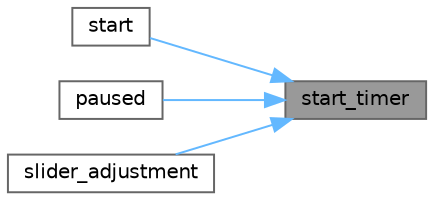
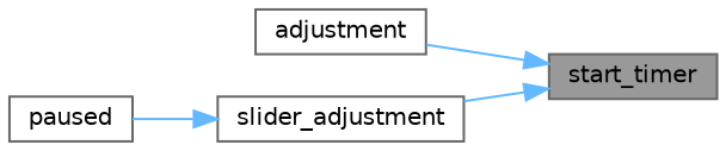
  digraph {
    rankdir=RL
    node [color=grey40 fillcolor=white fontname=Helvetica fontsize=10 shape=box style=filled]
    edge [color=steelblue1 dir=back fontname=Helvetica fontsize=10 labelfontname=Helvetica labelfontsize=10 style=solid]
    n1 [color=gray40 fillcolor=grey60 fontcolor=black height=0.2 label=start_timer width=0.4]
-   n2 [height=0.2 label=start width=0.4]
+   n2 [height=0.2 label=adjustment width=0.4]
    n3 [height=0.2 label=paused width=0.4]
    n4 [height=0.2 label=slider_adjustment width=0.4]
    n1 -> n2
-   n1 -> n3
+   n4 -> n3
    n1 -> n4
  }
